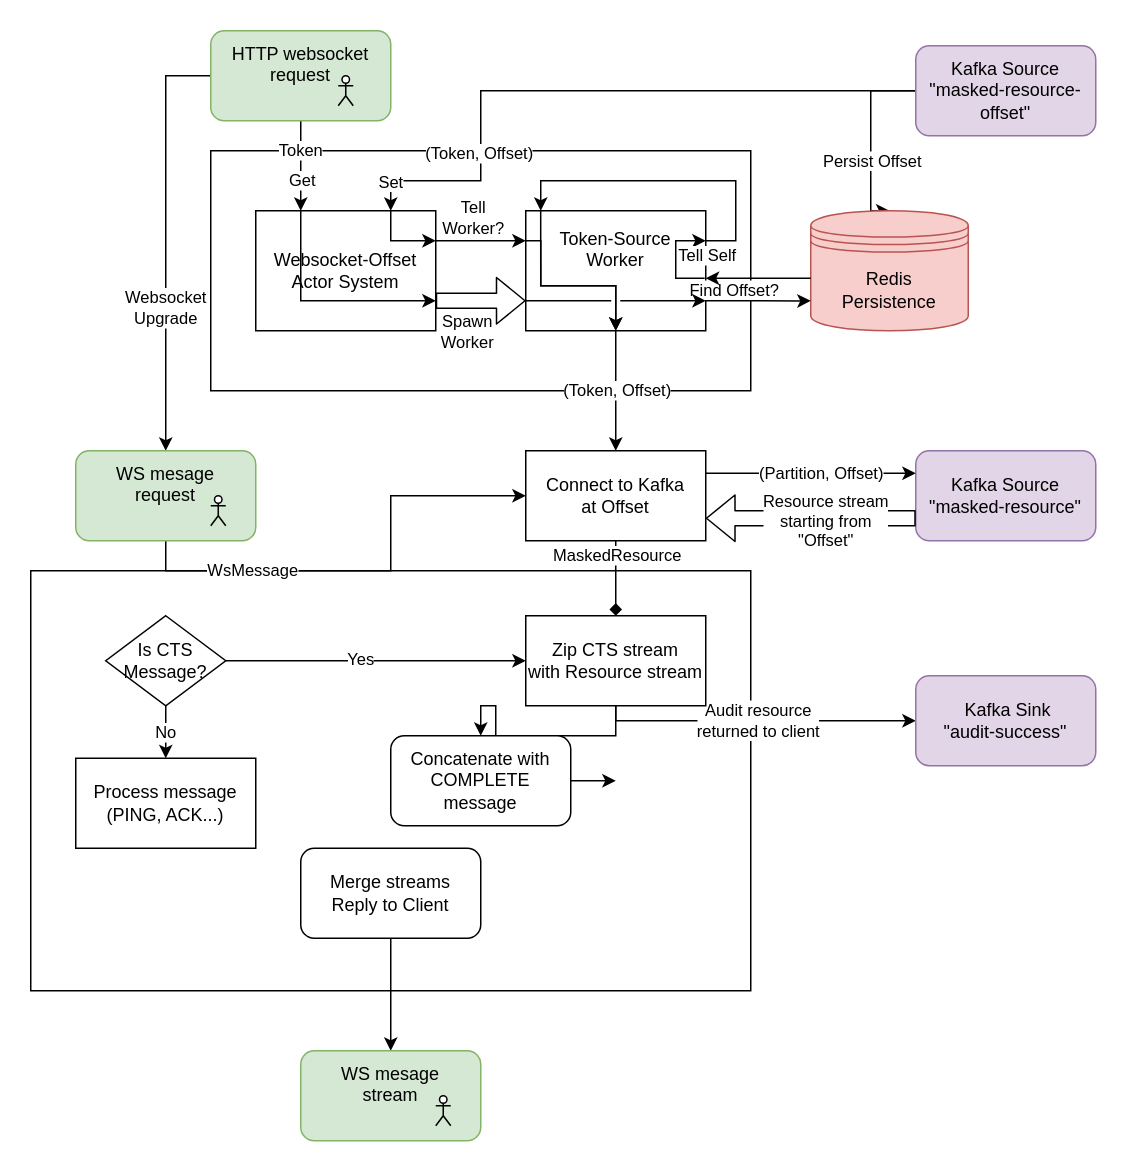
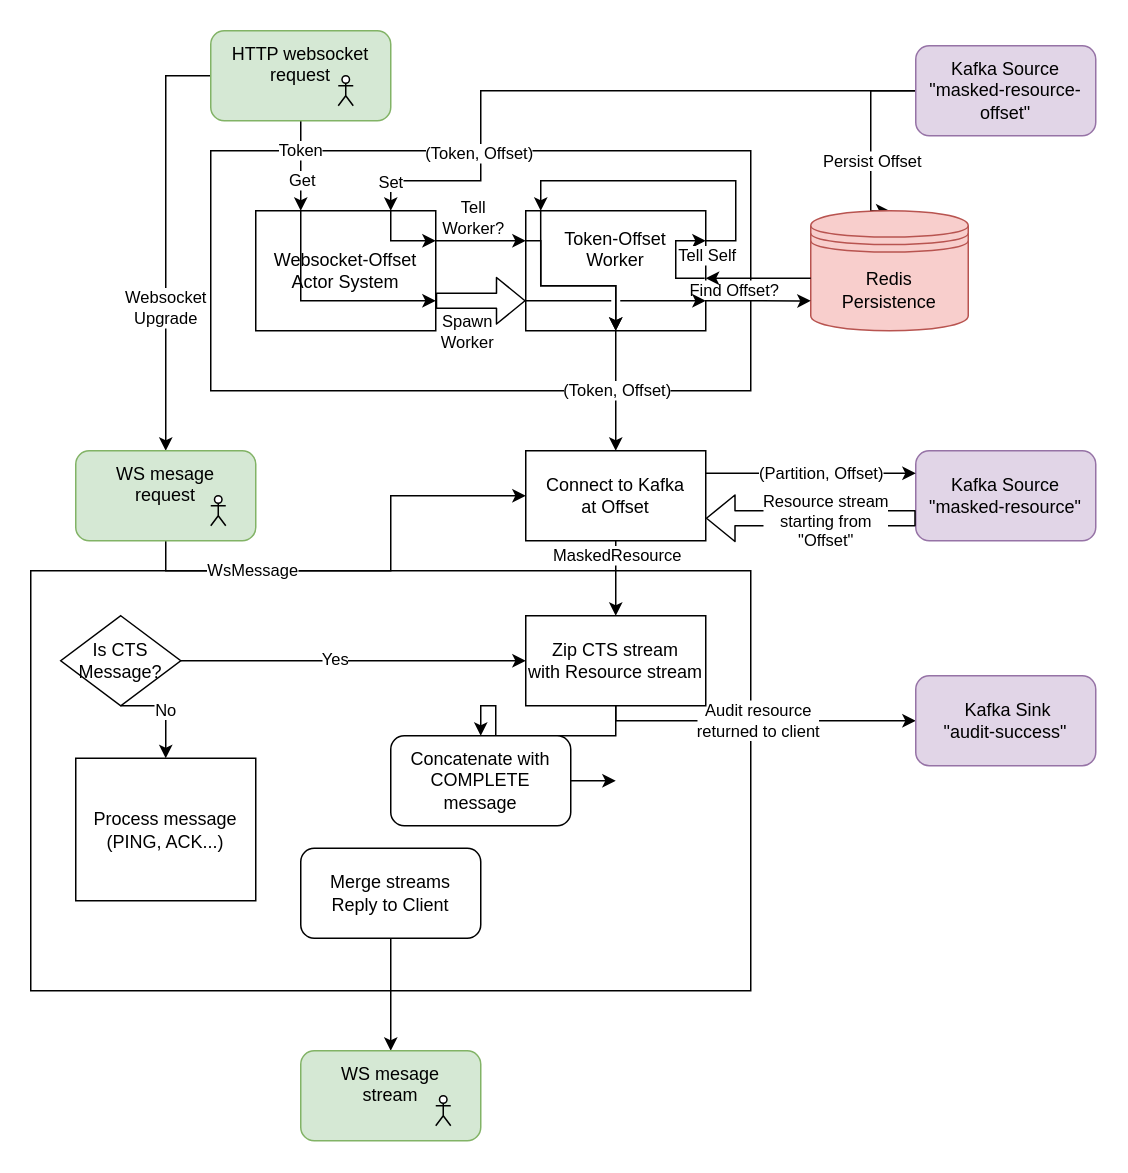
  <mxCell id="0" />
  <mxCell id="1" parent="0" />
  <mxCell id="2" value="" style="rounded=0;whiteSpace=wrap;html=1;" parent="1" vertex="1"><mxGeometry x="140" y="100" width="360" height="160" as="geometry" /></mxCell>
- <mxCell id="3" value="&lt;div&gt;Token-Source &lt;br&gt;&lt;/div&gt;&lt;div&gt;Worker&lt;/div&gt;&lt;div&gt;&lt;br&gt;&lt;/div&gt;&lt;div&gt;&lt;br&gt;&lt;/div&gt;" style="rounded=0;whiteSpace=wrap;html=1;fillColor=none;" parent="1" vertex="1"><mxGeometry x="350" y="140" width="120" height="80" as="geometry" /></mxCell>
+ <mxCell id="3" value="&lt;div&gt;Token-Offset &lt;br&gt;&lt;/div&gt;&lt;div&gt;Worker&lt;/div&gt;&lt;div&gt;&lt;br&gt;&lt;/div&gt;&lt;div&gt;&lt;br&gt;&lt;/div&gt;" style="rounded=0;whiteSpace=wrap;html=1;fillColor=none;" parent="1" vertex="1"><mxGeometry x="350" y="140" width="120" height="80" as="geometry" /></mxCell>
  <mxCell id="4" style="edgeStyle=orthogonalEdgeStyle;rounded=0;orthogonalLoop=1;jettySize=auto;html=1;exitX=0.994;exitY=0.563;exitDx=0;exitDy=0;entryX=1;entryY=0.25;entryDx=0;entryDy=0;exitPerimeter=0;" edge="1" parent="1" source="3" target="3"><mxGeometry relative="1" as="geometry"><mxPoint x="480" y="180" as="sourcePoint" /><Array as="points"><mxPoint x="450" y="185" /><mxPoint x="450" y="160" /></Array></mxGeometry></mxCell>
  <mxCell id="5" value="Tell Self" style="edgeLabel;html=1;align=center;verticalAlign=middle;resizable=0;points=[];" vertex="1" connectable="0" parent="4"><mxGeometry x="-0.141" relative="1" as="geometry"><mxPoint x="20" y="-6.7" as="offset" /></mxGeometry></mxCell>
  <mxCell id="6" value="" style="rounded=0;whiteSpace=wrap;html=1;fillColor=#ffffff;" parent="1" vertex="1"><mxGeometry x="20" y="380" width="480" height="280" as="geometry" /></mxCell>
  <mxCell id="7" style="edgeStyle=orthogonalEdgeStyle;rounded=0;orthogonalLoop=1;jettySize=auto;html=1;exitX=0.5;exitY=1;exitDx=0;exitDy=0;entryX=0.5;entryY=0;entryDx=0;entryDy=0;" parent="1" source="55" target="43" edge="1"><mxGeometry relative="1" as="geometry" /></mxCell>
  <mxCell id="8" style="edgeStyle=orthogonalEdgeStyle;rounded=0;orthogonalLoop=1;jettySize=auto;html=1;exitX=0;exitY=0.5;exitDx=0;exitDy=0;entryX=0.75;entryY=0;entryDx=0;entryDy=0;" parent="1" source="13" edge="1"><mxGeometry relative="1" as="geometry"><mxPoint x="260" y="140" as="targetPoint" /><Array as="points"><mxPoint x="320" y="60" /><mxPoint x="320" y="120" /><mxPoint x="260" y="120" /></Array></mxGeometry></mxCell>
  <mxCell id="9" value="Set" style="edgeLabel;html=1;align=center;verticalAlign=middle;resizable=0;points=[];spacing=3;" parent="8" vertex="1" connectable="0"><mxGeometry x="0.217" y="1" relative="1" as="geometry"><mxPoint x="-88.29" y="59" as="offset" /></mxGeometry></mxCell>
  <mxCell id="10" value="(Token, Offset)" style="edgeLabel;html=1;align=center;verticalAlign=middle;resizable=0;points=[];" parent="8" vertex="1" connectable="0"><mxGeometry x="0.539" y="-2" relative="1" as="geometry"><mxPoint as="offset" /></mxGeometry></mxCell>
  <mxCell id="11" style="edgeStyle=orthogonalEdgeStyle;rounded=0;orthogonalLoop=1;jettySize=auto;html=1;exitX=0;exitY=0.5;exitDx=0;exitDy=0;entryX=0.5;entryY=0;entryDx=0;entryDy=0;" parent="1" source="13" target="26" edge="1"><mxGeometry relative="1" as="geometry"><Array as="points"><mxPoint x="580" y="60" /></Array></mxGeometry></mxCell>
  <mxCell id="12" value="&lt;div&gt;Persist Offset&lt;/div&gt;" style="edgeLabel;html=1;align=center;verticalAlign=middle;resizable=0;points=[];" parent="11" vertex="1" connectable="0"><mxGeometry x="-0.158" y="2" relative="1" as="geometry"><mxPoint x="-2" y="24" as="offset" /></mxGeometry></mxCell>
  <mxCell id="13" value="&lt;div&gt;Kafka Source&lt;/div&gt;&lt;div&gt;&quot;masked-resource-offset&quot;&lt;/div&gt;" style="rounded=1;whiteSpace=wrap;html=1;fillColor=#e1d5e7;strokeColor=#9673a6;" parent="1" vertex="1"><mxGeometry x="610" y="30" width="120" height="60" as="geometry" /></mxCell>
  <mxCell id="14" style="edgeStyle=orthogonalEdgeStyle;rounded=0;orthogonalLoop=1;jettySize=auto;html=1;exitX=0.5;exitY=1;exitDx=0;exitDy=0;entryX=0.25;entryY=0;entryDx=0;entryDy=0;" parent="1" source="19" edge="1"><mxGeometry relative="1" as="geometry"><mxPoint x="200" y="140" as="targetPoint" /></mxGeometry></mxCell>
  <mxCell id="15" value="Get" style="edgeLabel;html=1;align=center;verticalAlign=middle;resizable=0;points=[];spacing=3;" parent="14" vertex="1" connectable="0"><mxGeometry x="0.167" y="-1" relative="1" as="geometry"><mxPoint x="1" y="4.76" as="offset" /></mxGeometry></mxCell>
  <mxCell id="16" value="Token" style="edgeLabel;html=1;align=center;verticalAlign=middle;resizable=0;points=[];" parent="14" vertex="1" connectable="0"><mxGeometry x="-0.7" y="-1" relative="1" as="geometry"><mxPoint y="10.95" as="offset" /></mxGeometry></mxCell>
  <mxCell id="17" style="edgeStyle=orthogonalEdgeStyle;rounded=0;orthogonalLoop=1;jettySize=auto;html=1;exitX=0;exitY=0.5;exitDx=0;exitDy=0;entryX=0.5;entryY=0;entryDx=0;entryDy=0;" parent="1" source="19" target="21" edge="1"><mxGeometry relative="1" as="geometry" /></mxCell>
  <mxCell id="18" value="&lt;div&gt;Websocket&lt;/div&gt;&lt;div&gt;Upgrade&lt;br&gt;&lt;/div&gt;" style="edgeLabel;html=1;align=center;verticalAlign=middle;resizable=0;points=[];" parent="17" vertex="1" connectable="0"><mxGeometry x="0.316" y="-1" relative="1" as="geometry"><mxPoint as="offset" /></mxGeometry></mxCell>
  <mxCell id="19" value="&lt;div&gt;HTTP websocket request&lt;/div&gt;&lt;div&gt;&lt;br&gt;&lt;/div&gt;" style="rounded=1;whiteSpace=wrap;html=1;fillColor=#d5e8d4;strokeColor=#82b366;" parent="1" vertex="1"><mxGeometry x="140" y="20" width="120" height="60" as="geometry" /></mxCell>
  <mxCell id="20" value="WsMessage" style="edgeStyle=orthogonalEdgeStyle;rounded=0;orthogonalLoop=1;jettySize=auto;html=1;exitX=0.5;exitY=1;exitDx=0;exitDy=0;" parent="1" source="21" target="38" edge="1"><mxGeometry x="-0.5" relative="1" as="geometry"><mxPoint as="offset" /></mxGeometry></mxCell>
  <mxCell id="21" value="&lt;div&gt;WS mesage&lt;/div&gt;&lt;div&gt;request&lt;/div&gt;&lt;div&gt;&lt;br&gt;&lt;/div&gt;" style="rounded=1;whiteSpace=wrap;html=1;fillColor=#d5e8d4;strokeColor=#82b366;" parent="1" vertex="1"><mxGeometry x="50" y="300" width="120" height="60" as="geometry" /></mxCell>
  <mxCell id="22" value="&lt;div&gt;Kafka Source &quot;masked-resource&quot;&lt;/div&gt;" style="rounded=1;whiteSpace=wrap;html=1;fillColor=#e1d5e7;strokeColor=#9673a6;" parent="1" vertex="1"><mxGeometry x="610" y="300" width="120" height="60" as="geometry" /></mxCell>
  <mxCell id="23" value="&lt;div&gt;Tell&lt;/div&gt;&lt;div&gt;Worker?&lt;/div&gt;" style="edgeStyle=orthogonalEdgeStyle;rounded=0;orthogonalLoop=1;jettySize=auto;html=1;exitX=1;exitY=0.25;exitDx=0;exitDy=0;entryX=0;entryY=0.25;entryDx=0;entryDy=0;spacingLeft=0;spacingRight=10;" parent="1" edge="1"><mxGeometry y="15" relative="1" as="geometry"><mxPoint x="290" y="160" as="sourcePoint" /><mxPoint x="350" y="160" as="targetPoint" /><mxPoint as="offset" /></mxGeometry></mxCell>
  <mxCell id="24" style="edgeStyle=orthogonalEdgeStyle;rounded=0;orthogonalLoop=1;jettySize=auto;html=1;exitX=0.5;exitY=1;exitDx=0;exitDy=0;" parent="1" source="3" edge="1"><mxGeometry relative="1" as="geometry"><mxPoint x="410" y="300" as="targetPoint" /><mxPoint x="410" y="220" as="sourcePoint" /></mxGeometry></mxCell>
  <mxCell id="25" value="(Token, Offset)" style="edgeLabel;html=1;align=center;verticalAlign=middle;resizable=0;points=[];" parent="24" vertex="1" connectable="0"><mxGeometry x="0.268" relative="1" as="geometry"><mxPoint y="-10.95" as="offset" /></mxGeometry></mxCell>
  <mxCell id="26" value="&lt;div&gt;&lt;span&gt;Redis&lt;/span&gt;&lt;/div&gt;&lt;div&gt;&lt;span&gt;Persistence&lt;/span&gt;&lt;/div&gt;" style="shape=datastore;whiteSpace=wrap;html=1;labelBackgroundColor=none;fillColor=#f8cecc;strokeColor=#b85450;" parent="1" vertex="1"><mxGeometry x="540" y="140" width="105" height="80" as="geometry" /></mxCell>
  <mxCell id="27" style="edgeStyle=orthogonalEdgeStyle;rounded=0;orthogonalLoop=1;jettySize=auto;html=1;exitX=0.75;exitY=0;exitDx=0;exitDy=0;entryX=1;entryY=0.25;entryDx=0;entryDy=0;" parent="1" edge="1"><mxGeometry relative="1" as="geometry"><mxPoint x="260" y="140" as="sourcePoint" /><mxPoint x="290" y="160" as="targetPoint" /><Array as="points"><mxPoint x="260" y="160" /></Array></mxGeometry></mxCell>
  <mxCell id="28" style="edgeStyle=orthogonalEdgeStyle;rounded=0;orthogonalLoop=1;jettySize=auto;html=1;exitX=0.25;exitY=0;exitDx=0;exitDy=0;entryX=1;entryY=0.75;entryDx=0;entryDy=0;" parent="1" edge="1"><mxGeometry relative="1" as="geometry"><mxPoint x="200" y="140" as="sourcePoint" /><mxPoint x="290" y="200" as="targetPoint" /><Array as="points"><mxPoint x="200" y="200" /></Array></mxGeometry></mxCell>
  <mxCell id="29" value="" style="shape=flexArrow;endArrow=classic;html=1;exitX=1;exitY=0.75;exitDx=0;exitDy=0;entryX=0;entryY=0.75;entryDx=0;entryDy=0;" parent="1" edge="1"><mxGeometry width="50" height="50" relative="1" as="geometry"><mxPoint x="290" y="200" as="sourcePoint" /><mxPoint x="350" y="200" as="targetPoint" /></mxGeometry></mxCell>
  <mxCell id="30" value="&lt;div&gt;Spawn&lt;/div&gt;&lt;div&gt;Worker&lt;/div&gt;" style="edgeLabel;html=1;align=center;verticalAlign=middle;resizable=0;points=[];" parent="29" vertex="1" connectable="0"><mxGeometry x="-0.4" y="1" relative="1" as="geometry"><mxPoint x="2" y="21" as="offset" /></mxGeometry></mxCell>
  <mxCell id="31" style="edgeStyle=orthogonalEdgeStyle;rounded=0;orthogonalLoop=1;jettySize=auto;html=1;entryX=0;entryY=0.75;entryDx=0;entryDy=0;jumpStyle=arc;entryPerimeter=0;" parent="1" target="26" edge="1"><mxGeometry relative="1" as="geometry"><mxPoint x="470" y="200" as="sourcePoint" /><mxPoint x="460" y="200" as="targetPoint" /><Array as="points" /></mxGeometry></mxCell>
  <mxCell id="32" value="Find Offset?" style="edgeLabel;html=1;align=center;verticalAlign=middle;resizable=0;points=[];" parent="31" vertex="1" connectable="0"><mxGeometry x="0.625" relative="1" as="geometry"><mxPoint x="-37.98" y="-8" as="offset" /></mxGeometry></mxCell>
  <mxCell id="33" value="&lt;div&gt;Websocket-Offset&lt;/div&gt;&lt;div&gt;Actor System&lt;br&gt;&lt;/div&gt;" style="rounded=0;whiteSpace=wrap;html=1;fillColor=none;" parent="1" vertex="1"><mxGeometry x="170" y="140" width="120" height="80" as="geometry" /></mxCell>
  <mxCell id="34" style="edgeStyle=orthogonalEdgeStyle;rounded=0;orthogonalLoop=1;jettySize=auto;html=1;entryX=0;entryY=0.25;entryDx=0;entryDy=0;exitX=1;exitY=0.25;exitDx=0;exitDy=0;" parent="1" source="38" target="22" edge="1"><mxGeometry relative="1" as="geometry"><mxPoint x="90" y="315" as="targetPoint" /><mxPoint x="580" y="260" as="sourcePoint" /></mxGeometry></mxCell>
  <mxCell id="35" value="(Partition, Offset)" style="edgeLabel;html=1;align=center;verticalAlign=middle;resizable=0;points=[];" parent="34" vertex="1" connectable="0"><mxGeometry x="0.08" y="1" relative="1" as="geometry"><mxPoint as="offset" /></mxGeometry></mxCell>
- <mxCell id="36" style="edgeStyle=orthogonalEdgeStyle;rounded=0;orthogonalLoop=1;jettySize=auto;html=1;exitX=0.5;exitY=1;exitDx=0;exitDy=0;entryX=0.5;entryY=0;entryDx=0;entryDy=0;endArrow=diamond;" parent="1" source="38" target="50" edge="1"><mxGeometry relative="1" as="geometry" /></mxCell>
+ <mxCell id="36" style="edgeStyle=orthogonalEdgeStyle;rounded=0;orthogonalLoop=1;jettySize=auto;html=1;exitX=0.5;exitY=1;exitDx=0;exitDy=0;entryX=0.5;entryY=0;entryDx=0;entryDy=0;" parent="1" source="38" target="50" edge="1"><mxGeometry relative="1" as="geometry" /></mxCell>
  <mxCell id="37" value="MaskedResource" style="edgeLabel;html=1;align=center;verticalAlign=middle;resizable=0;points=[];" parent="36" vertex="1" connectable="0"><mxGeometry x="0.251" relative="1" as="geometry"><mxPoint y="-21.43" as="offset" /></mxGeometry></mxCell>
  <mxCell id="38" value="&lt;div&gt;Connect to Kafka&lt;/div&gt;&lt;div&gt;at Offset&lt;br&gt;&lt;/div&gt;" style="rounded=0;whiteSpace=wrap;html=1;" parent="1" vertex="1"><mxGeometry x="350" y="300" width="120" height="60" as="geometry" /></mxCell>
  <mxCell id="39" value="" style="shape=flexArrow;endArrow=classic;html=1;entryX=1;entryY=0.75;entryDx=0;entryDy=0;exitX=0;exitY=0.75;exitDx=0;exitDy=0;" parent="1" source="22" target="38" edge="1"><mxGeometry width="50" height="50" relative="1" as="geometry"><mxPoint x="90" y="345" as="sourcePoint" /><mxPoint x="190" y="310" as="targetPoint" /></mxGeometry></mxCell>
  <mxCell id="40" value="&lt;div&gt;Resource stream&lt;/div&gt;&lt;div&gt;starting from&lt;/div&gt;&lt;div&gt;&quot;Offset&quot;&lt;br&gt;&lt;/div&gt;" style="edgeLabel;html=1;align=center;verticalAlign=middle;resizable=0;points=[];" parent="39" vertex="1" connectable="0"><mxGeometry x="-0.124" y="1" relative="1" as="geometry"><mxPoint as="offset" /></mxGeometry></mxCell>
  <mxCell id="41" value="" style="shape=umlActor;verticalLabelPosition=bottom;verticalAlign=top;html=1;outlineConnect=0;fillColor=#ffffff;" parent="1" vertex="1"><mxGeometry x="140" y="330" width="10" height="20" as="geometry" /></mxCell>
  <mxCell id="42" value="" style="shape=umlActor;verticalLabelPosition=bottom;verticalAlign=top;html=1;outlineConnect=0;fillColor=#ffffff;" parent="1" vertex="1"><mxGeometry x="225" y="50" width="10" height="20" as="geometry" /></mxCell>
  <mxCell id="43" value="&lt;div&gt;WS mesage&lt;/div&gt;&lt;div&gt;stream&lt;/div&gt;&lt;div&gt;&lt;br&gt;&lt;/div&gt;" style="rounded=1;whiteSpace=wrap;html=1;fillColor=#d5e8d4;strokeColor=#82b366;" parent="1" vertex="1"><mxGeometry x="200" y="700" width="120" height="60" as="geometry" /></mxCell>
  <mxCell id="44" value="" style="shape=umlActor;verticalLabelPosition=bottom;verticalAlign=top;html=1;outlineConnect=0;fillColor=#ffffff;" parent="1" vertex="1"><mxGeometry x="290" y="730" width="10" height="20" as="geometry" /></mxCell>
  <mxCell id="45" style="edgeStyle=orthogonalEdgeStyle;rounded=0;orthogonalLoop=1;jettySize=auto;html=1;exitX=1;exitY=0.5;exitDx=0;exitDy=0;entryX=0;entryY=0.5;entryDx=0;entryDy=0;" parent="1" source="48" target="50" edge="1"><mxGeometry relative="1" as="geometry" /></mxCell>
  <mxCell id="46" value="Yes" style="edgeLabel;html=1;align=center;verticalAlign=middle;resizable=0;points=[];" parent="45" vertex="1" connectable="0"><mxGeometry x="-0.115" y="2" relative="1" as="geometry"><mxPoint as="offset" /></mxGeometry></mxCell>
  <mxCell id="47" value="No" style="edgeStyle=orthogonalEdgeStyle;rounded=0;orthogonalLoop=1;jettySize=auto;html=1;exitX=0.5;exitY=1;exitDx=0;exitDy=0;entryX=0.5;entryY=0;entryDx=0;entryDy=0;" parent="1" source="48" target="51" edge="1"><mxGeometry relative="1" as="geometry"><Array as="points"><mxPoint x="110" y="490" /><mxPoint x="110" y="490" /></Array></mxGeometry></mxCell>
- <mxCell id="48" value="&lt;div&gt;Is CTS&lt;/div&gt;&lt;div&gt;Message?&lt;br&gt;&lt;/div&gt;" style="rhombus;whiteSpace=wrap;html=1;fillColor=#ffffff;" parent="1" vertex="1"><mxGeometry x="70" y="410" width="80" height="60" as="geometry" /></mxCell>
+ <mxCell id="48" value="&lt;div&gt;Is CTS&lt;/div&gt;&lt;div&gt;Message?&lt;br&gt;&lt;/div&gt;" style="rhombus;whiteSpace=wrap;html=1;fillColor=#ffffff;" parent="1" vertex="1"><mxGeometry x="40" y="410" width="80" height="60" as="geometry" /></mxCell>
  <mxCell id="49" value="&lt;div&gt;Audit resource&lt;/div&gt;&lt;div&gt;returned to client&lt;/div&gt;" style="edgeStyle=orthogonalEdgeStyle;rounded=0;orthogonalLoop=1;jettySize=auto;html=1;exitX=0.5;exitY=1;exitDx=0;exitDy=0;" parent="1" source="50" target="56" edge="1"><mxGeometry relative="1" as="geometry"><Array as="points"><mxPoint x="410" y="480" /></Array></mxGeometry></mxCell>
  <mxCell id="50" value="&lt;div&gt;Zip CTS stream&lt;/div&gt;&lt;div&gt;with Resource stream&lt;br&gt;&lt;/div&gt;" style="rounded=0;whiteSpace=wrap;html=1;fillColor=#ffffff;" parent="1" vertex="1"><mxGeometry x="350" y="410" width="120" height="60" as="geometry" /></mxCell>
- <mxCell id="51" value="Process message&lt;br&gt;(PING, ACK...)" style="rounded=0;whiteSpace=wrap;html=1;fillColor=#ffffff;" parent="1" vertex="1"><mxGeometry x="50" y="505" width="120" height="60" as="geometry" /></mxCell>
+ <mxCell id="51" value="Process message&lt;br&gt;(PING, ACK...)" style="rounded=0;whiteSpace=wrap;html=1;fillColor=#ffffff;" parent="1" vertex="1"><mxGeometry x="50" y="505" width="120" height="95" as="geometry" /></mxCell>
  <mxCell id="52" style="edgeStyle=orthogonalEdgeStyle;rounded=0;orthogonalLoop=1;jettySize=auto;html=1;exitX=0.5;exitY=1;exitDx=0;exitDy=0;" parent="1" source="50" target="54" edge="1"><mxGeometry relative="1" as="geometry" /></mxCell>
  <mxCell id="53" style="edgeStyle=orthogonalEdgeStyle;rounded=0;orthogonalLoop=1;jettySize=auto;html=1;exitX=1;exitY=0.5;exitDx=0;exitDy=0;" edge="1" parent="1" source="54"><mxGeometry relative="1" as="geometry"><mxPoint x="410" y="520" as="targetPoint" /></mxGeometry></mxCell>
  <mxCell id="54" value="Concatenate with COMPLETE message" style="whiteSpace=wrap;html=1;fillColor=#ffffff;rounded=1;" parent="1" vertex="1"><mxGeometry x="260" y="490" width="120" height="60" as="geometry" /></mxCell>
  <mxCell id="55" value="&lt;div&gt;Merge streams&lt;br&gt;&lt;/div&gt;&lt;div&gt;Reply to Client&lt;/div&gt;" style="whiteSpace=wrap;html=1;fillColor=#ffffff;rounded=1;" parent="1" vertex="1"><mxGeometry x="200" y="565" width="120" height="60" as="geometry" /></mxCell>
  <mxCell id="56" value="&lt;div&gt;&amp;nbsp;Kafka Sink&lt;/div&gt;&lt;div&gt;&quot;audit-success&quot;&lt;/div&gt;" style="rounded=1;whiteSpace=wrap;html=1;fillColor=#e1d5e7;strokeColor=#9673a6;" parent="1" vertex="1"><mxGeometry x="610" y="450" width="120" height="60" as="geometry" /></mxCell>
  <mxCell id="57" style="edgeStyle=orthogonalEdgeStyle;rounded=0;sketch=0;jumpStyle=arc;orthogonalLoop=1;jettySize=auto;html=1;exitX=0;exitY=0.562;exitDx=0;exitDy=0;shadow=0;strokeWidth=1;exitPerimeter=0;" parent="1" source="26" edge="1"><mxGeometry relative="1" as="geometry"><mxPoint x="470" y="185" as="targetPoint" /></mxGeometry></mxCell>
  <mxCell id="58" style="edgeStyle=orthogonalEdgeStyle;rounded=0;orthogonalLoop=1;jettySize=auto;html=1;exitX=0;exitY=0.25;exitDx=0;exitDy=0;entryX=0.5;entryY=1;entryDx=0;entryDy=0;labelBorderColor=none;sketch=0;shadow=0;strokeWidth=1;jumpStyle=arc;" parent="1" source="3" target="3" edge="1"><mxGeometry relative="1" as="geometry"><mxPoint x="410" y="195" as="sourcePoint" /><Array as="points"><mxPoint x="360" y="160" /><mxPoint x="360" y="190" /><mxPoint x="410" y="190" /></Array></mxGeometry></mxCell>
  <mxCell id="59" style="edgeStyle=orthogonalEdgeStyle;rounded=0;sketch=0;jumpStyle=gap;orthogonalLoop=1;jettySize=auto;html=1;exitX=0;exitY=0.75;exitDx=0;exitDy=0;entryX=1;entryY=0.75;entryDx=0;entryDy=0;shadow=0;strokeWidth=1;jumpSize=6;" parent="1" source="3" target="3" edge="1"><mxGeometry relative="1" as="geometry"><Array as="points"><mxPoint x="410" y="200" /><mxPoint x="410" y="200" /></Array></mxGeometry></mxCell>
  <mxCell id="60" style="edgeStyle=orthogonalEdgeStyle;rounded=0;orthogonalLoop=1;jettySize=auto;html=1;exitX=1;exitY=0.25;exitDx=0;exitDy=0;" edge="1" parent="1" source="3"><mxGeometry relative="1" as="geometry"><mxPoint x="360" y="140" as="targetPoint" /><Array as="points"><mxPoint x="490" y="160" /><mxPoint x="490" y="120" /><mxPoint x="360" y="120" /></Array></mxGeometry></mxCell>
  <mxCell id="61" style="edgeStyle=orthogonalEdgeStyle;rounded=0;orthogonalLoop=1;jettySize=auto;html=1;exitX=0.083;exitY=0;exitDx=0;exitDy=0;entryX=0.5;entryY=1;entryDx=0;entryDy=0;exitPerimeter=0;" edge="1" parent="1" source="3" target="3"><mxGeometry relative="1" as="geometry"><Array as="points"><mxPoint x="360" y="190" /><mxPoint x="410" y="190" /></Array></mxGeometry></mxCell>
